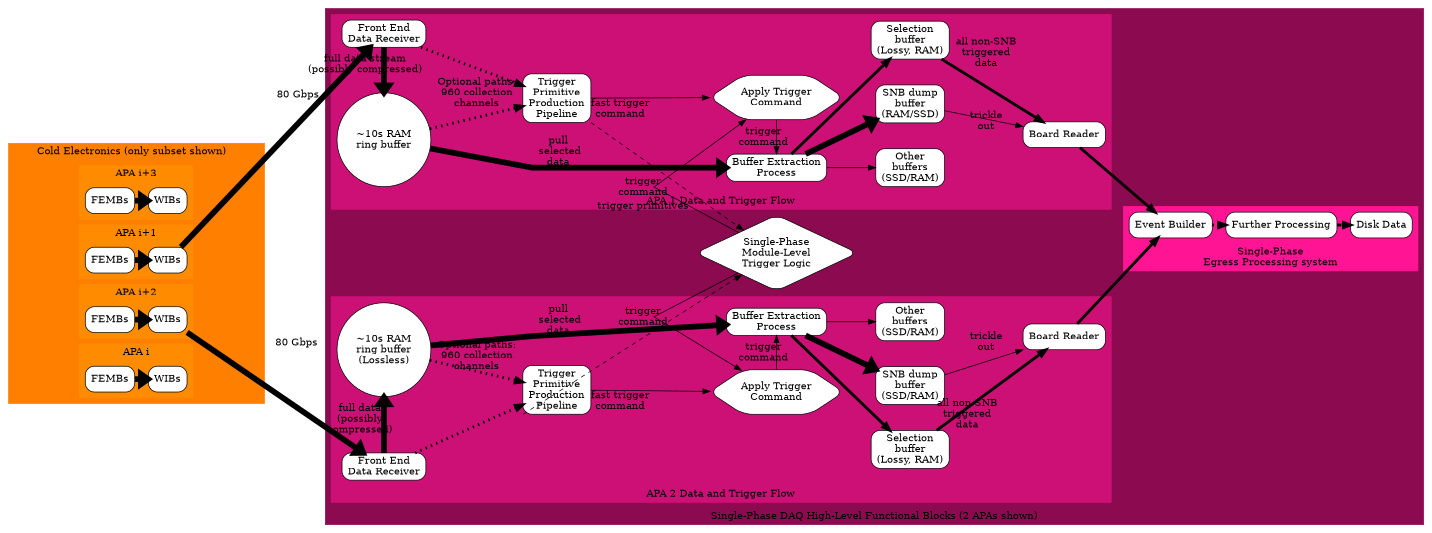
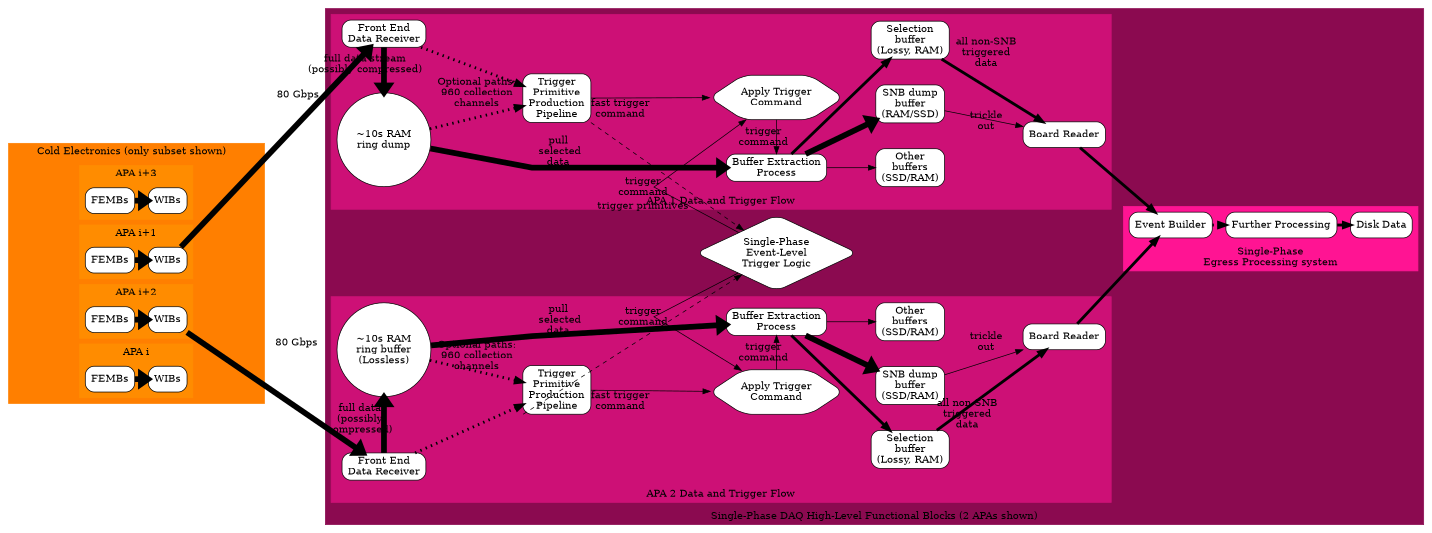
  digraph {
    rankdir=LR
    splines=line
    style=filled
    node [color=black fillcolor=white shape=box style="rounded,filled"]
    edge [penwidth=1 pendwidth=2]
    n1 [label=FEMBs]
    n2 [label=WIBs]
    n3 [label=FEMBs]
    n4 [label=WIBs]
    n5 [label=FEMBs]
    n6 [label=WIBs]
    n7 [label=FEMBs]
    n8 [label=WIBs]
    n9 [label="Front End\nData Receiver"]
-   n10 [label="~10s RAM\nring buffer" shape=circle]
+   n10 [label="~10s RAM\nring dump" shape=circle]
    n11 [label="Buffer Extraction\nProcess"]
    n12 [label="Apply Trigger\nCommand" shape=hexagon]
    n13 [label="SNB dump\nbuffer\n(RAM/SSD)"]
    n14 [label="Selection\nbuffer\n(Lossy, RAM)"]
    n15 [label="Other\nbuffers\n(SSD/RAM)"]
    n16 [label="Trigger\nPrimitive\nProduction\nPipeline"]
    n17 [label="Board Reader"]
    n18 [label="Front End\nData Receiver"]
    n19 [label="~10s RAM\nring buffer\n(Lossless)" shape=circle]
    n20 [label="Buffer Extraction\nProcess"]
    n21 [label="Apply Trigger\nCommand" shape=hexagon]
    n22 [label="SNB dump\nbuffer\n(SSD/RAM)"]
    n23 [label="Selection\nbuffer\n(Lossy, RAM)"]
    n24 [label="Other\nbuffers\n(SSD/RAM)"]
    n25 [label="Trigger\nPrimitive\nProduction\nPipeline"]
    n26 [label="Board Reader"]
    n27 [label="Event Builder"]
    n28 [label="Further Processing"]
    n29 [label="Disk Data"]
-   n30 [label="Single-Phase\nModule-Level\nTrigger Logic" shape=diamond]
+   n30 [label="Single-Phase\nEvent-Level\nTrigger Logic" shape=diamond]
    subgraph cluster_1 {
      color=darkorange1
      label="       Cold Electronics (only subset shown)          "
      nodesep=.5
      ranksep=1.8
      subgraph cluster_2 {
        color=darkorange
        label="APA i+3"
        nodesep=.5
        ranksep=1.8
        n1
        n2
      }
      subgraph cluster_3 {
        color=darkorange
        label="APA i+1"
        nodesep=.5
        ranksep=1.8
        n3
        n4
      }
      subgraph cluster_4 {
        color=darkorange
        label="APA i+2"
        nodesep=.5
        ranksep=1.8
        n5
        n6
      }
      subgraph cluster_5 {
        color=darkorange
        label="APA i"
        nodesep=.5
        ranksep=1.8
        n7
        n8
      }
    }
    subgraph cluster_6 {
      color=deeppink4
      label="Single-Phase DAQ High-Level Functional Blocks (2 APAs shown)"
      labelloc=bottom
      n30
      subgraph cluster_7 {
        color=deeppink3
        label="APA 1 Data and Trigger Flow"
        labelloc=bottom
        n16
        n17
        subgraph sub_8 {
          color=deeppink3
          label="APA 1 Data and Trigger Flow"
          labelloc=bottom
          rank=same
          n9
          n10
        }
        subgraph sub_9 {
          color=deeppink3
          label="APA 1 Data and Trigger Flow"
          labelloc=bottom
          rank=same
          n11
          n12
        }
        subgraph sub_10 {
          color=deeppink3
          label="APA 1 Data and Trigger Flow"
          labelloc=bottom
          rank=same
          n13
          n14
          n15
        }
      }
      subgraph cluster_11 {
        color=deeppink3
        label="APA 2 Data and Trigger Flow"
        labelloc=bottom
        n25
        n26
        subgraph sub_12 {
          color=deeppink3
          label="APA 2 Data and Trigger Flow"
          labelloc=bottom
          rank=same
          n18
          n19
        }
        subgraph sub_13 {
          color=deeppink3
          label="APA 2 Data and Trigger Flow"
          labelloc=bottom
          rank=same
          n20
          n21
        }
        subgraph sub_14 {
          color=deeppink3
          label="APA 2 Data and Trigger Flow"
          labelloc=bottom
          rank=same
          n22
          n23
          n24
        }
      }
      subgraph cluster_15 {
        color=deeppink1
        label="Single-Phase\nEgress Processing system"
        labelloc=bottom
        nodesep=.25
        ranksep=.8
        n27
        n28
        n29
      }
    }
    n1 -> n2 [penwidth=8 pendwidth=""]
    n3 -> n4 [penwidth=8 pendwidth=""]
    n4 -> n9 [label="  80 Gbps" penwidth=8 pendwidth=""]
    n5 -> n6 [penwidth=8 pendwidth=""]
    n6 -> n18 [label=" 80 Gbps" penwidth=8 pendwidth=""]
    n7 -> n8 [penwidth=8 pendwidth=""]
    n9 -> n16 [penwidth=4 style=dotted pendwidth=""]
    n10 -> n9 [dir=back label="full data stream\n(possibly compressed)\n\n" penwidth=8 pendwidth=""]
    n10 -> n11 [label=" pull\n  selected\n data" penwidth=8 pendwidth=""]
    n10 -> n16 [label="Optional paths:\n960 collection\nchannels" penwidth=4 style=dotted pendwidth=""]
    n11 -> n13 [penwidth=8 pendwidth=""]
    n11 -> n14 [penwidth=4]
    n11 -> n15 [style=solid]
    n12 -> n11 [label="trigger\ncommand" style=solid]
    n13 -> n14 [style=invis]
    n13 -> n17 [constraint=false label="trickle\nout" style=solid]
    n14 -> n17 [label="all non-SNB\ntriggered\ndata" penwidth=4]
    n15 -> n13 [style=invis]
    n16 -> n12 [style=solid taillabel="fast trigger\ncommand"]
    n16 -> n30 [label="trigger primitives" style=dashed tailport=se]
    n17 -> n27 [penwidth=4]
    n18 -> n19 [label="full data\n(possibly\ncompressed)\n\n" penwidth=8 pendwidth=""]
    n18 -> n25 [penwidth=4 style=dotted pendwidth=""]
    n19 -> n20 [label=" pull\n  selected\n data" penwidth=8 pendwidth=""]
    n19 -> n25 [label="Optional paths:\n960 collection\nchannels" penwidth=4 style=dotted pendwidth=""]
    n20 -> n22 [penwidth=8 pendwidth=""]
    n20 -> n23 [penwidth=4]
    n20 -> n24 [style=solid]
    n21 -> n20 [label="trigger\ncommand" style=solid]
    n22 -> n24 [style=invis]
    n22 -> n26 [constraint=false label="trickle\nout" style=solid]
    n23 -> n22 [style=invis]
    n23 -> n26 [penwidth=4 taillabel="all non-SNB\ntriggered\ndata"]
    n25 -> n21 [style=solid taillabel="fast trigger\ncommand"]
    n25 -> n30 [style=dashed tailport=sw]
    n26 -> n27 [penwidth=4]
    n27 -> n28 [penwidth=4 style=dotted]
-   n28 -> n29 [penwidth=4 style=dashed]
+   n28 -> n29 [penwidth=4]
    n30 -> n12 [label="trigger\ncommand" style=solid]
    n30 -> n21 [label="trigger\ncommand" style=solid]
  }
